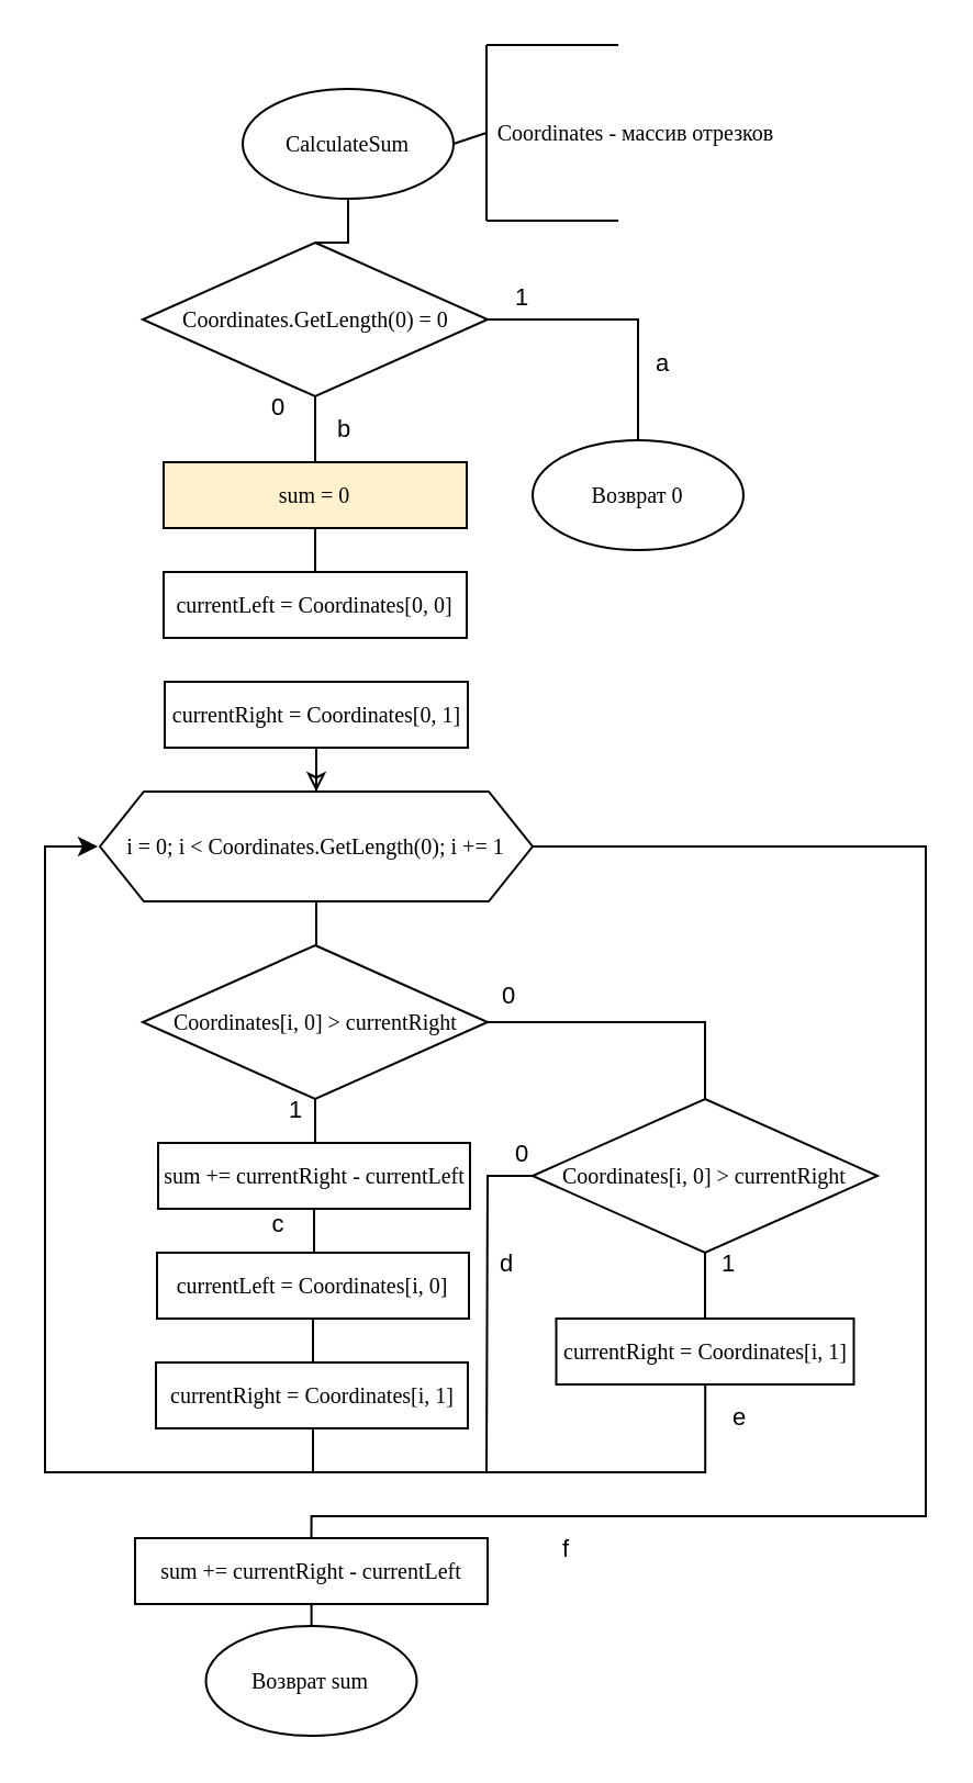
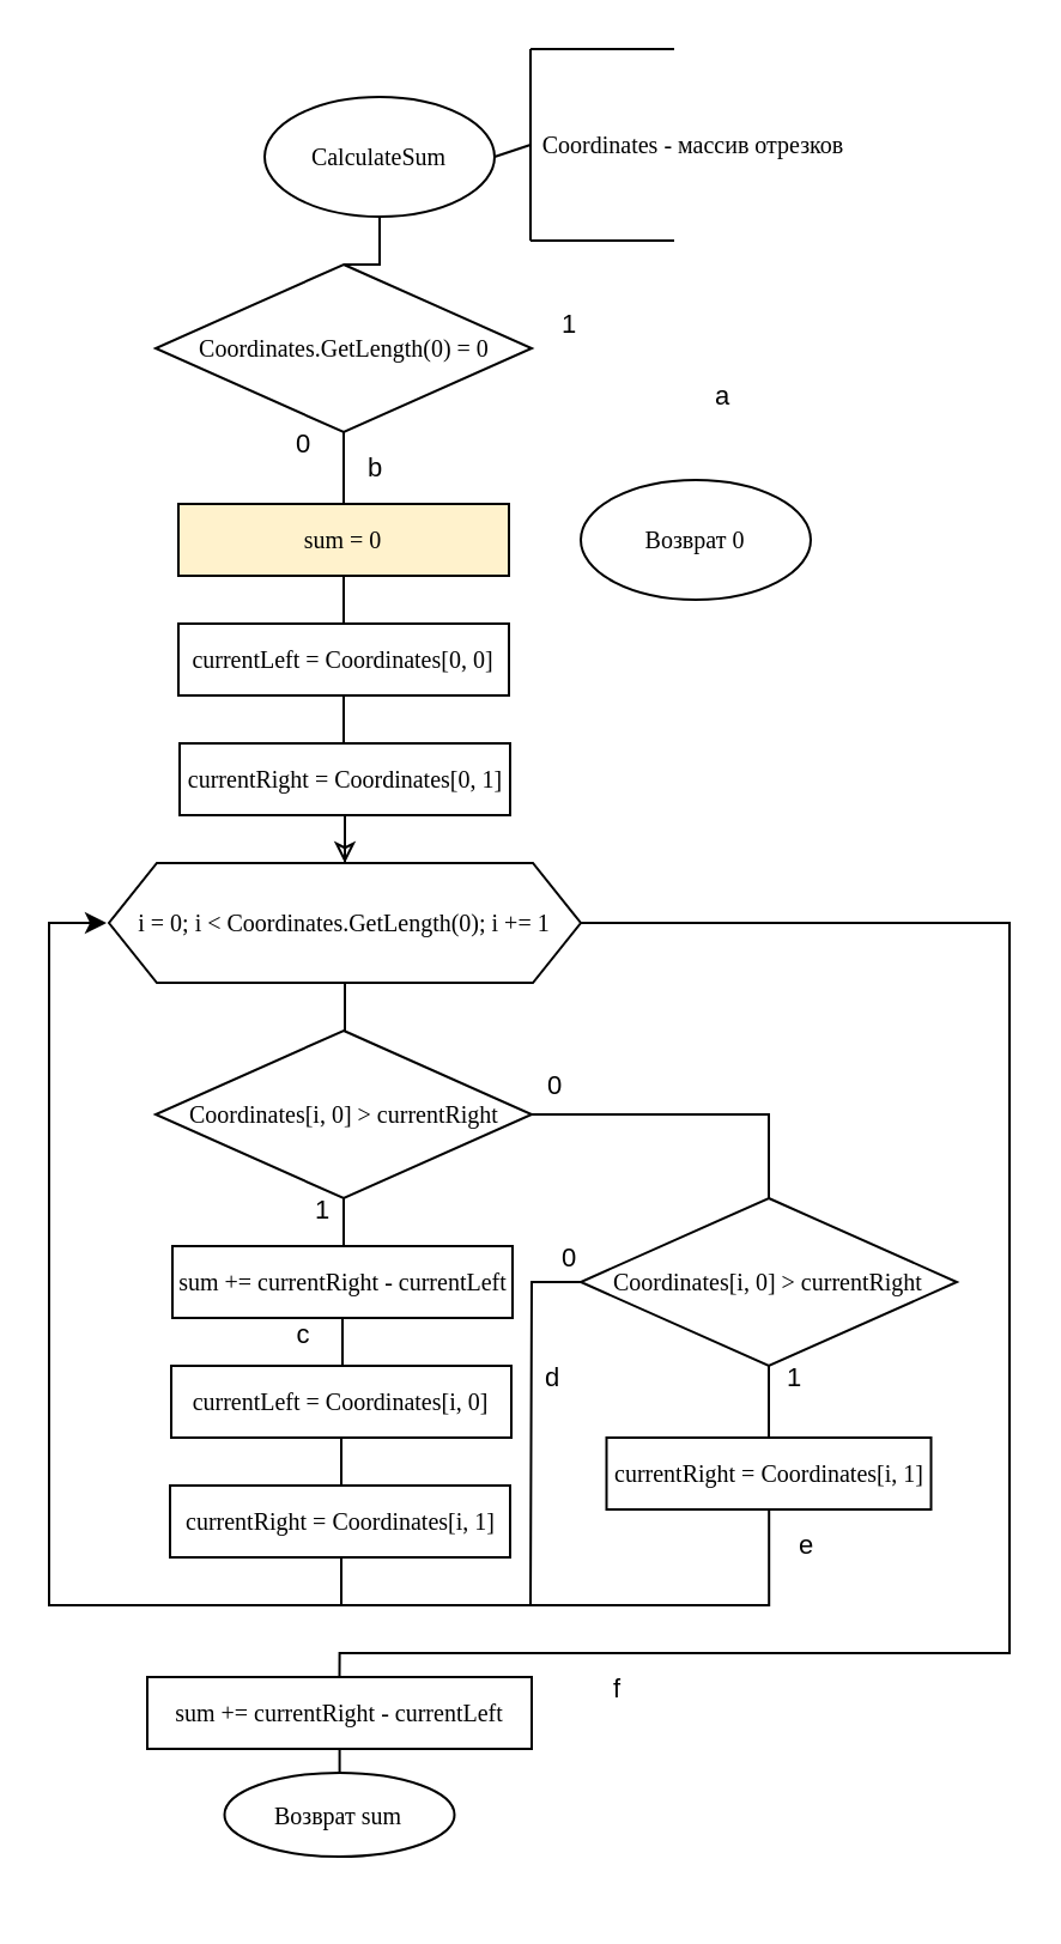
  <mxCell id="0" />
  <mxCell id="1" parent="0" />
  <mxCell id="2" style="edgeStyle=orthogonalEdgeStyle;rounded=0;orthogonalLoop=1;jettySize=auto;html=1;endArrow=none;endFill=0;entryX=0.5;entryY=0;entryDx=0;entryDy=0;fontSize=10;fontFamily=Times New Roman;fontStyle=0" edge="1" parent="1" source="3" target="11"><mxGeometry relative="1" as="geometry"><mxPoint x="143" y="140" as="targetPoint" /></mxGeometry></mxCell>
  <mxCell id="3" value="CalculateSum" style="ellipse;whiteSpace=wrap;html=1;fontSize=10;fontFamily=Times New Roman;fontStyle=0" vertex="1" parent="1"><mxGeometry x="110" y="40" width="96" height="50" as="geometry" /></mxCell>
  <mxCell id="4" value="" style="endArrow=none;html=1;rounded=0;exitX=1;exitY=0.5;exitDx=0;exitDy=0;fontSize=10;fontFamily=Times New Roman;fontStyle=0" edge="1" parent="1" source="3"><mxGeometry width="50" height="50" relative="1" as="geometry"><mxPoint x="191" y="80" as="sourcePoint" /><mxPoint x="221" y="60" as="targetPoint" /></mxGeometry></mxCell>
  <mxCell id="5" value="" style="endArrow=none;html=1;rounded=0;fontSize=10;fontFamily=Times New Roman;fontStyle=0" edge="1" parent="1"><mxGeometry width="50" height="50" relative="1" as="geometry"><mxPoint x="221" y="100" as="sourcePoint" /><mxPoint x="221" y="20" as="targetPoint" /></mxGeometry></mxCell>
  <mxCell id="6" value="" style="endArrow=none;html=1;rounded=0;fontSize=10;fontFamily=Times New Roman;fontStyle=0" edge="1" parent="1"><mxGeometry width="50" height="50" relative="1" as="geometry"><mxPoint x="281" y="20" as="sourcePoint" /><mxPoint x="221" y="20" as="targetPoint" /></mxGeometry></mxCell>
  <mxCell id="7" value="" style="endArrow=none;html=1;rounded=0;fontSize=10;fontFamily=Times New Roman;fontStyle=0" edge="1" parent="1"><mxGeometry width="50" height="50" relative="1" as="geometry"><mxPoint x="281" y="100" as="sourcePoint" /><mxPoint x="221" y="100" as="targetPoint" /></mxGeometry></mxCell>
  <mxCell id="8" value="Coordinates - массив отрезков&amp;nbsp;" style="text;html=1;align=center;verticalAlign=middle;resizable=0;points=[];autosize=1;strokeColor=none;fillColor=none;fontSize=10;fontFamily=Times New Roman;fontStyle=0" vertex="1" parent="1"><mxGeometry x="215" y="45" width="150" height="30" as="geometry" /></mxCell>
- <mxCell id="9" style="edgeStyle=orthogonalEdgeStyle;rounded=0;orthogonalLoop=1;jettySize=auto;html=1;endArrow=none;endFill=0;entryX=0.5;entryY=0;entryDx=0;entryDy=0;fontSize=10;fontFamily=Times New Roman;fontStyle=0" edge="1" parent="1" source="11" target="12"><mxGeometry relative="1" as="geometry"><mxPoint x="341" y="230" as="targetPoint" /></mxGeometry></mxCell>
  <mxCell id="10" style="edgeStyle=orthogonalEdgeStyle;rounded=0;orthogonalLoop=1;jettySize=auto;html=1;fontSize=10;fontFamily=Times New Roman;endArrow=none;endFill=0;entryX=0.5;entryY=0;entryDx=0;entryDy=0;fontStyle=0" edge="1" parent="1" source="11" target="35"><mxGeometry relative="1" as="geometry"><mxPoint x="143.005" y="210" as="targetPoint" /><Array as="points" /></mxGeometry></mxCell>
  <mxCell id="11" value="Coordinates.GetLength(0) = 0" style="rhombus;whiteSpace=wrap;html=1;fontSize=10;fontFamily=Times New Roman;fontStyle=0" vertex="1" parent="1"><mxGeometry x="64.5" y="110" width="157" height="70" as="geometry" /></mxCell>
  <mxCell id="12" value="Возврат 0" style="ellipse;whiteSpace=wrap;html=1;fontSize=10;fontFamily=Times New Roman;fontStyle=0" vertex="1" parent="1"><mxGeometry x="242" y="200" width="96" height="50" as="geometry" /></mxCell>
  <mxCell id="13" style="edgeStyle=orthogonalEdgeStyle;rounded=0;orthogonalLoop=1;jettySize=auto;html=1;entryX=0.5;entryY=0;entryDx=0;entryDy=0;endArrow=none;endFill=0;fontFamily=Times New Roman;fontSize=10;exitX=0.5;exitY=1;exitDx=0;exitDy=0;fontStyle=0" edge="1" parent="1" source="35" target="15"><mxGeometry relative="1" as="geometry"><mxPoint x="143" y="240" as="sourcePoint" /></mxGeometry></mxCell>
+ <mxCell id="14" style="edgeStyle=orthogonalEdgeStyle;rounded=0;orthogonalLoop=1;jettySize=auto;html=1;entryX=0.5;entryY=0;entryDx=0;entryDy=0;endArrow=none;endFill=0;strokeColor=default;fontFamily=Times New Roman;fontSize=10;fontStyle=0" edge="1" parent="1" source="15" target="17"><mxGeometry relative="1" as="geometry" /></mxCell>
  <mxCell id="15" value="&lt;p style=&quot;font-size: 10px;&quot;&gt;currentLeft = Coordinates[0, 0]&lt;br style=&quot;font-size: 10px;&quot;&gt;&lt;/p&gt;" style="rounded=0;whiteSpace=wrap;html=1;fontFamily=Times New Roman;fontSize=10;fontStyle=0" vertex="1" parent="1"><mxGeometry x="74" y="260" width="138" height="30" as="geometry" /></mxCell>
  <mxCell id="16" style="edgeStyle=orthogonalEdgeStyle;rounded=0;orthogonalLoop=1;jettySize=auto;html=1;entryX=0.5;entryY=0;entryDx=0;entryDy=0;strokeColor=default;align=center;verticalAlign=middle;fontFamily=Times New Roman;fontSize=10;fontColor=default;labelBackgroundColor=default;endArrow=classic;endFill=0;fontStyle=0;" edge="1" parent="1" source="17" target="20"><mxGeometry relative="1" as="geometry" /></mxCell>
  <mxCell id="17" value="currentRight = Coordinates[0, 1]" style="rounded=0;whiteSpace=wrap;html=1;fontFamily=Times New Roman;fontSize=10;fontStyle=0" vertex="1" parent="1"><mxGeometry x="74.5" y="310" width="138" height="30" as="geometry" /></mxCell>
  <mxCell id="18" style="edgeStyle=orthogonalEdgeStyle;rounded=0;orthogonalLoop=1;jettySize=auto;html=1;strokeColor=default;align=center;verticalAlign=middle;fontFamily=Times New Roman;fontSize=10;fontColor=default;labelBackgroundColor=default;endArrow=none;endFill=0;entryX=0.5;entryY=0;entryDx=0;entryDy=0;fontStyle=0" edge="1" parent="1" source="20" target="23"><mxGeometry relative="1" as="geometry"><mxPoint x="143" y="470" as="targetPoint" /></mxGeometry></mxCell>
  <mxCell id="19" style="edgeStyle=orthogonalEdgeStyle;rounded=0;orthogonalLoop=1;jettySize=auto;html=1;entryX=0.5;entryY=0;entryDx=0;entryDy=0;strokeColor=default;align=center;verticalAlign=middle;fontFamily=Times New Roman;fontSize=10;fontColor=default;labelBackgroundColor=default;endArrow=none;endFill=0;fontStyle=0" edge="1" parent="1" source="20" target="33"><mxGeometry relative="1" as="geometry"><Array as="points"><mxPoint x="421" y="385" /><mxPoint x="421" y="690" /><mxPoint x="141" y="690" /><mxPoint x="141" y="700" /></Array></mxGeometry></mxCell>
  <mxCell id="20" value="i = 0; i &amp;lt; Coordinates.GetLength(0); i += 1" style="shape=hexagon;perimeter=hexagonPerimeter2;whiteSpace=wrap;html=1;fixedSize=1;fontFamily=Times New Roman;fontSize=10;fontColor=default;labelBackgroundColor=default;fontStyle=0" vertex="1" parent="1"><mxGeometry x="45" y="360" width="197" height="50" as="geometry" /></mxCell>
  <mxCell id="21" style="edgeStyle=orthogonalEdgeStyle;rounded=0;orthogonalLoop=1;jettySize=auto;html=1;strokeColor=default;align=center;verticalAlign=middle;fontFamily=Times New Roman;fontSize=10;fontColor=default;labelBackgroundColor=default;endArrow=none;endFill=0;entryX=0.5;entryY=0;entryDx=0;entryDy=0;fontStyle=0" edge="1" parent="1" source="23" target="25"><mxGeometry relative="1" as="geometry"><mxPoint x="143" y="550" as="targetPoint" /></mxGeometry></mxCell>
  <mxCell id="22" style="edgeStyle=orthogonalEdgeStyle;rounded=0;orthogonalLoop=1;jettySize=auto;html=1;strokeColor=default;align=center;verticalAlign=middle;fontFamily=Times New Roman;fontSize=10;fontColor=default;labelBackgroundColor=default;endArrow=none;endFill=0;entryX=0.5;entryY=0;entryDx=0;entryDy=0;fontStyle=0" edge="1" parent="1" source="23" target="29"><mxGeometry relative="1" as="geometry"><mxPoint x="321" y="510" as="targetPoint" /></mxGeometry></mxCell>
  <mxCell id="23" value="Coordinates[i, 0] &amp;gt; currentRight" style="rhombus;whiteSpace=wrap;html=1;fontSize=10;fontFamily=Times New Roman;fontStyle=0" vertex="1" parent="1"><mxGeometry x="64.5" y="430" width="157" height="70" as="geometry" /></mxCell>
  <mxCell id="24" style="edgeStyle=orthogonalEdgeStyle;rounded=0;orthogonalLoop=1;jettySize=auto;html=1;entryX=0.5;entryY=0;entryDx=0;entryDy=0;strokeColor=default;align=center;verticalAlign=middle;fontFamily=Helvetica;fontSize=11;fontColor=default;labelBackgroundColor=default;endArrow=none;endFill=0;" edge="1" parent="1" source="25" target="37"><mxGeometry relative="1" as="geometry" /></mxCell>
  <mxCell id="25" value="&lt;h6 style=&quot;font-size: 10px;&quot;&gt;&lt;span style=&quot;font-size: 10px; font-weight: normal;&quot;&gt;sum += currentRight - currentLeft&lt;/span&gt;&lt;br style=&quot;font-size: 10px;&quot;&gt;&lt;/h6&gt;" style="rounded=0;whiteSpace=wrap;html=1;fontFamily=Times New Roman;fontSize=10;fontStyle=0" vertex="1" parent="1"><mxGeometry x="71.5" y="520" width="142" height="30" as="geometry" /></mxCell>
  <mxCell id="26" style="edgeStyle=orthogonalEdgeStyle;rounded=0;orthogonalLoop=1;jettySize=auto;html=1;strokeColor=default;align=center;verticalAlign=middle;fontFamily=Times New Roman;fontSize=10;fontColor=default;labelBackgroundColor=default;endArrow=classic;endFill=1;entryX=0;entryY=0.5;entryDx=0;entryDy=0;fontStyle=0" edge="1" parent="1"><mxGeometry relative="1" as="geometry"><mxPoint x="44" y="385" as="targetPoint" /><mxPoint x="142" y="649.5" as="sourcePoint" /><Array as="points"><mxPoint x="142" y="670" /><mxPoint x="20" y="670" /><mxPoint x="20" y="385" /></Array></mxGeometry></mxCell>
  <mxCell id="27" style="edgeStyle=orthogonalEdgeStyle;rounded=0;orthogonalLoop=1;jettySize=auto;html=1;entryX=0.5;entryY=0;entryDx=0;entryDy=0;strokeColor=default;align=center;verticalAlign=middle;fontFamily=Times New Roman;fontSize=10;fontColor=default;labelBackgroundColor=default;endArrow=none;endFill=0;fontStyle=0" edge="1" parent="1" source="29" target="31"><mxGeometry relative="1" as="geometry" /></mxCell>
  <mxCell id="28" style="edgeStyle=orthogonalEdgeStyle;rounded=0;orthogonalLoop=1;jettySize=auto;html=1;strokeColor=default;align=center;verticalAlign=middle;fontFamily=Times New Roman;fontSize=10;fontColor=default;labelBackgroundColor=default;endArrow=none;endFill=0;fontStyle=0" edge="1" parent="1" source="29"><mxGeometry relative="1" as="geometry"><mxPoint x="221" y="670" as="targetPoint" /></mxGeometry></mxCell>
  <mxCell id="29" value="Coordinates[i, 0] &amp;gt; currentRight" style="rhombus;whiteSpace=wrap;html=1;fontSize=10;fontFamily=Times New Roman;fontStyle=0" vertex="1" parent="1"><mxGeometry x="242" y="500" width="157" height="70" as="geometry" /></mxCell>
  <mxCell id="30" style="edgeStyle=orthogonalEdgeStyle;rounded=0;orthogonalLoop=1;jettySize=auto;html=1;strokeColor=default;align=center;verticalAlign=middle;fontFamily=Times New Roman;fontSize=10;fontColor=default;labelBackgroundColor=default;endArrow=none;endFill=0;fontStyle=0" edge="1" parent="1" source="31"><mxGeometry relative="1" as="geometry"><mxPoint x="141" y="670" as="targetPoint" /><Array as="points"><mxPoint x="321" y="670" /></Array></mxGeometry></mxCell>
  <mxCell id="31" value="currentRight = Coordinates[i, 1]" style="rounded=0;whiteSpace=wrap;html=1;fontFamily=Times New Roman;fontSize=10;fontStyle=0" vertex="1" parent="1"><mxGeometry x="252.75" y="600" width="135.5" height="30" as="geometry" /></mxCell>
  <mxCell id="32" style="edgeStyle=orthogonalEdgeStyle;rounded=0;orthogonalLoop=1;jettySize=auto;html=1;entryX=0.5;entryY=0;entryDx=0;entryDy=0;strokeColor=default;align=center;verticalAlign=middle;fontFamily=Times New Roman;fontSize=10;fontColor=default;labelBackgroundColor=default;endArrow=none;endFill=0;fontStyle=0" edge="1" parent="1" source="33" target="34"><mxGeometry relative="1" as="geometry" /></mxCell>
  <mxCell id="33" value="sum += currentRight - currentLeft" style="rounded=0;whiteSpace=wrap;html=1;fontFamily=Times New Roman;fontSize=10;fontStyle=0" vertex="1" parent="1"><mxGeometry x="61" y="700" width="160.5" height="30" as="geometry" /></mxCell>
- <mxCell id="34" value="Возврат&amp;nbsp;sum" style="ellipse;whiteSpace=wrap;html=1;fontSize=10;fontFamily=Times New Roman;fontStyle=0" vertex="1" parent="1"><mxGeometry x="93.25" y="740" width="96" height="50" as="geometry" /></mxCell>
+ <mxCell id="34" value="Возврат&amp;nbsp;sum" style="ellipse;whiteSpace=wrap;html=1;fontSize=10;fontFamily=Times New Roman;fontStyle=0" vertex="1" parent="1"><mxGeometry x="93.25" y="740" width="96" height="35" as="geometry" /></mxCell>
  <mxCell id="35" value="&lt;p style=&quot;font-size: 10px;&quot;&gt;sum = 0&lt;br style=&quot;font-size: 10px;&quot;&gt;&lt;/p&gt;" style="rounded=0;whiteSpace=wrap;html=1;fontFamily=Times New Roman;fontSize=10;fontStyle=0;fillColor=#fff2cc;" vertex="1" parent="1"><mxGeometry x="74" y="210" width="138" height="30" as="geometry" /></mxCell>
  <mxCell id="36" style="edgeStyle=orthogonalEdgeStyle;rounded=0;orthogonalLoop=1;jettySize=auto;html=1;entryX=0.5;entryY=0;entryDx=0;entryDy=0;strokeColor=default;align=center;verticalAlign=middle;fontFamily=Helvetica;fontSize=11;fontColor=default;labelBackgroundColor=default;endArrow=none;endFill=0;" edge="1" parent="1" source="37" target="38"><mxGeometry relative="1" as="geometry" /></mxCell>
  <mxCell id="37" value="&lt;h6 style=&quot;font-size: 10px;&quot;&gt;&lt;span style=&quot;font-weight: normal;&quot;&gt;currentLeft = Coordinates[i, 0]&lt;/span&gt;&lt;br style=&quot;font-size: 10px;&quot;&gt;&lt;/h6&gt;" style="rounded=0;whiteSpace=wrap;html=1;fontFamily=Times New Roman;fontSize=10;fontStyle=0" vertex="1" parent="1"><mxGeometry x="71" y="570" width="142" height="30" as="geometry" /></mxCell>
  <mxCell id="38" value="&lt;h6 style=&quot;&quot;&gt;&lt;font style=&quot;font-size: 10px; font-weight: normal;&quot;&gt;currentRight = Coordinates[i, 1]&lt;/font&gt;&lt;br style=&quot;font-size: 10px;&quot;&gt;&lt;/h6&gt;" style="rounded=0;whiteSpace=wrap;html=1;fontFamily=Times New Roman;fontSize=10;fontStyle=0" vertex="1" parent="1"><mxGeometry x="70.5" y="620" width="142" height="30" as="geometry" /></mxCell>
  <mxCell id="39" value="1" style="text;html=1;align=center;verticalAlign=middle;resizable=0;points=[];autosize=1;strokeColor=none;fillColor=none;fontFamily=Helvetica;fontSize=11;fontColor=default;labelBackgroundColor=default;" vertex="1" parent="1"><mxGeometry x="221.5" y="120" width="30" height="30" as="geometry" /></mxCell>
  <mxCell id="40" value="0" style="text;html=1;align=center;verticalAlign=middle;resizable=0;points=[];autosize=1;strokeColor=none;fillColor=none;fontFamily=Helvetica;fontSize=11;fontColor=default;labelBackgroundColor=default;" vertex="1" parent="1"><mxGeometry x="111" y="170" width="30" height="30" as="geometry" /></mxCell>
  <mxCell id="41" value="0" style="text;html=1;align=center;verticalAlign=middle;resizable=0;points=[];autosize=1;strokeColor=none;fillColor=none;fontFamily=Helvetica;fontSize=11;fontColor=default;labelBackgroundColor=default;" vertex="1" parent="1"><mxGeometry x="216" y="438" width="30" height="30" as="geometry" /></mxCell>
  <mxCell id="42" value="1" style="text;html=1;align=center;verticalAlign=middle;resizable=0;points=[];autosize=1;strokeColor=none;fillColor=none;fontFamily=Helvetica;fontSize=11;fontColor=default;labelBackgroundColor=default;" vertex="1" parent="1"><mxGeometry x="119" y="490" width="30" height="30" as="geometry" /></mxCell>
  <mxCell id="43" value="a" style="text;html=1;align=center;verticalAlign=middle;resizable=0;points=[];autosize=1;strokeColor=none;fillColor=none;fontFamily=Helvetica;fontSize=11;fontColor=default;labelBackgroundColor=default;" vertex="1" parent="1"><mxGeometry x="286" y="150" width="30" height="30" as="geometry" /></mxCell>
  <mxCell id="44" value="b" style="text;html=1;align=center;verticalAlign=middle;resizable=0;points=[];autosize=1;strokeColor=none;fillColor=none;fontFamily=Helvetica;fontSize=11;fontColor=default;labelBackgroundColor=default;" vertex="1" parent="1"><mxGeometry x="141" y="180" width="30" height="30" as="geometry" /></mxCell>
  <mxCell id="45" value="c" style="text;html=1;align=center;verticalAlign=middle;resizable=0;points=[];autosize=1;strokeColor=none;fillColor=none;fontFamily=Helvetica;fontSize=11;fontColor=default;labelBackgroundColor=default;" vertex="1" parent="1"><mxGeometry x="111" y="542" width="30" height="30" as="geometry" /></mxCell>
  <mxCell id="46" value="d" style="text;html=1;align=center;verticalAlign=middle;resizable=0;points=[];autosize=1;strokeColor=none;fillColor=none;fontFamily=Helvetica;fontSize=11;fontColor=default;labelBackgroundColor=default;" vertex="1" parent="1"><mxGeometry x="215" y="560" width="30" height="30" as="geometry" /></mxCell>
  <mxCell id="47" value="e" style="text;html=1;align=center;verticalAlign=middle;resizable=0;points=[];autosize=1;strokeColor=none;fillColor=none;fontFamily=Helvetica;fontSize=11;fontColor=default;labelBackgroundColor=default;" vertex="1" parent="1"><mxGeometry x="321" y="630" width="30" height="30" as="geometry" /></mxCell>
  <mxCell id="48" value="1" style="text;html=1;align=center;verticalAlign=middle;resizable=0;points=[];autosize=1;strokeColor=none;fillColor=none;fontFamily=Helvetica;fontSize=11;fontColor=default;labelBackgroundColor=default;" vertex="1" parent="1"><mxGeometry x="316" y="560" width="30" height="30" as="geometry" /></mxCell>
  <mxCell id="49" value="0" style="text;html=1;align=center;verticalAlign=middle;resizable=0;points=[];autosize=1;strokeColor=none;fillColor=none;fontFamily=Helvetica;fontSize=11;fontColor=default;labelBackgroundColor=default;" vertex="1" parent="1"><mxGeometry x="221.5" y="510" width="30" height="30" as="geometry" /></mxCell>
  <mxCell id="50" value="f" style="text;html=1;align=center;verticalAlign=middle;resizable=0;points=[];autosize=1;strokeColor=none;fillColor=none;fontFamily=Helvetica;fontSize=11;fontColor=default;labelBackgroundColor=default;" vertex="1" parent="1"><mxGeometry x="242" y="690" width="30" height="30" as="geometry" /></mxCell>
